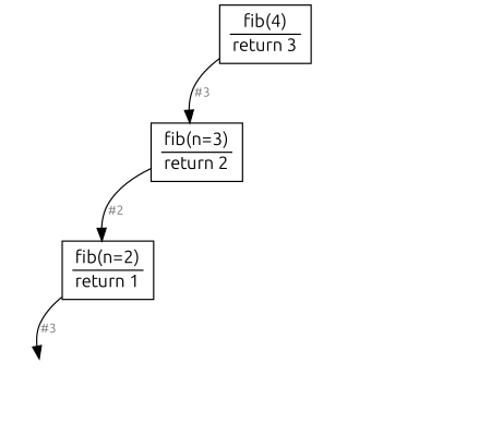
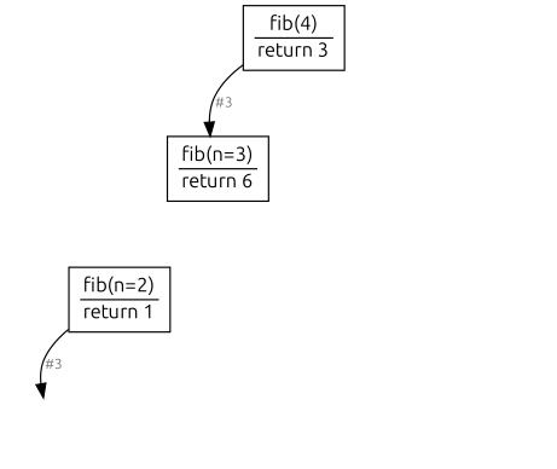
  digraph {
    fontname=Ubuntu
    rankdir=TB
    node [fontname=Ubuntu shape=rectangle style=invis]
    edge [arrowsize=1 color=black fontcolor=gray45 fontname=Ubuntu fontsize=10 style=invis]
    n1 [label=<<TABLE BORDER="0" CELLBORDER="0" CELLSPACING="0"><TR><TD>fib(4)</TD></TR><HR/><TR><TD>return 3</TD></TR></TABLE>> style=""]
-   n2 [label=<<TABLE BORDER="0" CELLBORDER="0" CELLSPACING="0"><TR><TD>fib(n=3)</TD></TR><HR/><TR><TD>return 2</TD></TR></TABLE>> style=""]
+   n2 [label=<<TABLE BORDER="0" CELLBORDER="0" CELLSPACING="0"><TR><TD>fib(n=3)</TD></TR><HR/><TR><TD>return 6</TD></TR></TABLE>> style=""]
    n3 [label=<<TABLE BORDER="0" CELLBORDER="0" CELLSPACING="0"><TR><TD>fib(n=2)</TD></TR><HR/><TR><TD>return 1</TD></TR></TABLE>>]
    n4 [label=<<TABLE BORDER="0" CELLBORDER="0" CELLSPACING="0"><TR><TD>fib(n=2)</TD></TR><HR/><TR><TD>return 1</TD></TR></TABLE>> style=""]
    n5 [label=<<TABLE BORDER="0" CELLBORDER="0" CELLSPACING="0"><TR><TD>fib(n=1)</TD></TR><HR/><TR><TD>return 1</TD></TR></TABLE>>]
    n6 [label=<<TABLE BORDER="0" CELLBORDER="0" CELLSPACING="0"><TR><TD>fib(n=1)</TD></TR><HR/><TR><TD>return 1</TD></TR></TABLE>>]
    n7 [label=<<TABLE BORDER="0" CELLBORDER="0" CELLSPACING="0"><TR><TD>fib(n=0)</TD></TR><HR/><TR><TD>return 0</TD></TR></TABLE>>]
    n8 [label=<<TABLE BORDER="0" CELLBORDER="0" CELLSPACING="0"><TR><TD>fib(n=1)</TD></TR><HR/><TR><TD>return 1</TD></TR></TABLE>>]
    n9 [label=<<TABLE BORDER="0" CELLBORDER="0" CELLSPACING="0"><TR><TD>fib(n=0)</TD></TR><HR/><TR><TD>return 0</TD></TR></TABLE>>]
    n1 -> n2 [label="#3" style=""]
    n1 -> n3 [label="#11"]
    n2 -> n1 [label="#10"]
-   n2 -> n4 [label="#2" style=""]
    n2 -> n5 [label="#8"]
    n3 -> n1 [label="#16"]
    n3 -> n6 [label="#12"]
    n3 -> n7 [label="#14"]
    n4 -> n2 [label="#7"]
    n4 -> n8 [label="#3" style=""]
    n4 -> n9 [label="#5"]
    n5 -> n2 [label="#9"]
    n6 -> n3 [label="#13"]
    n7 -> n3 [label="#15"]
    n8 -> n4 [label="#4"]
    n9 -> n4 [label="#6"]
  }
